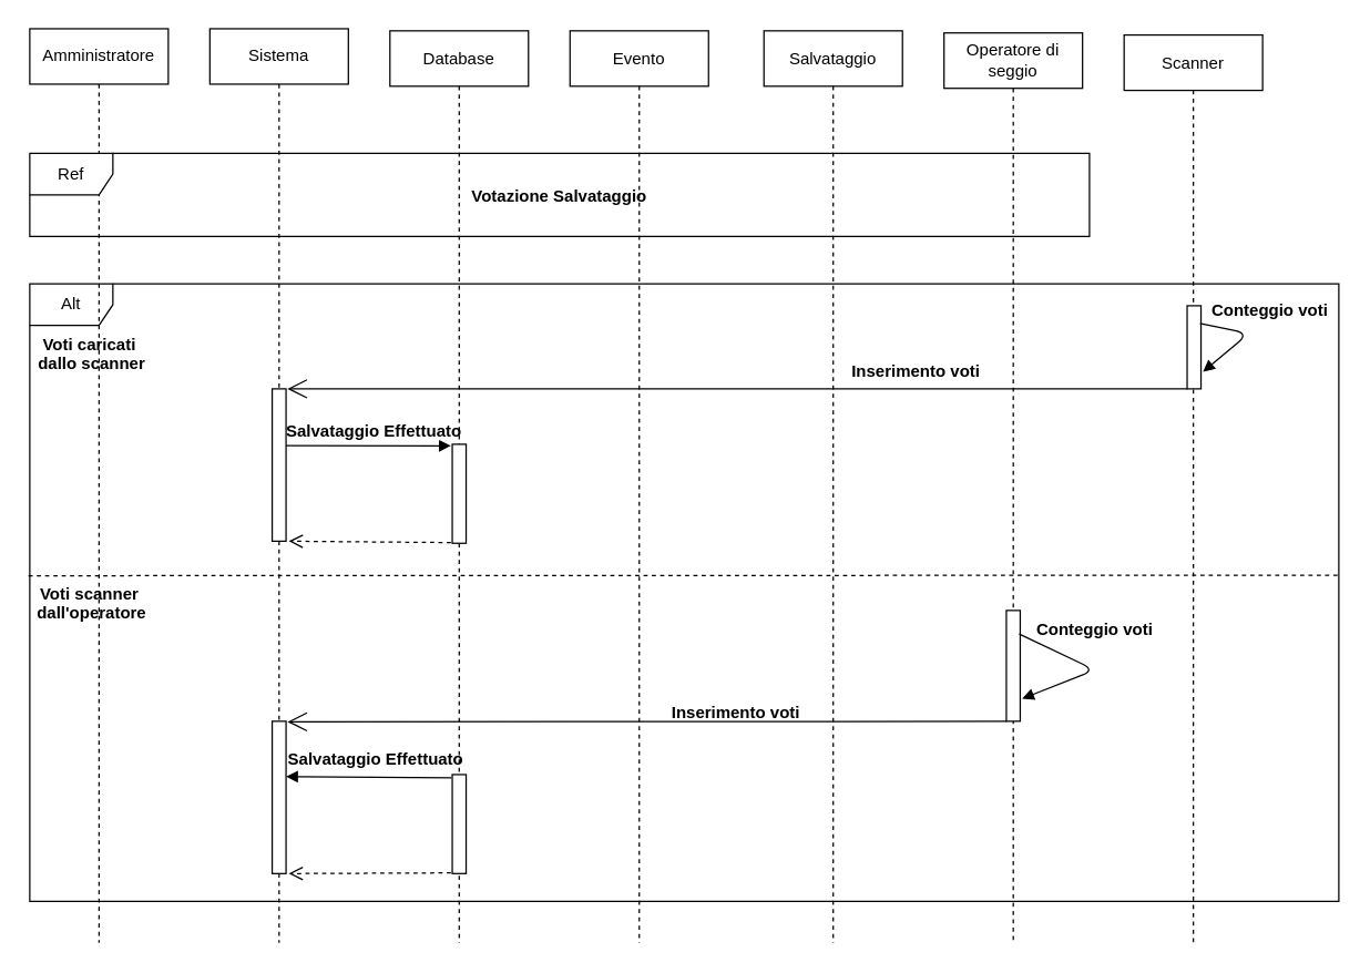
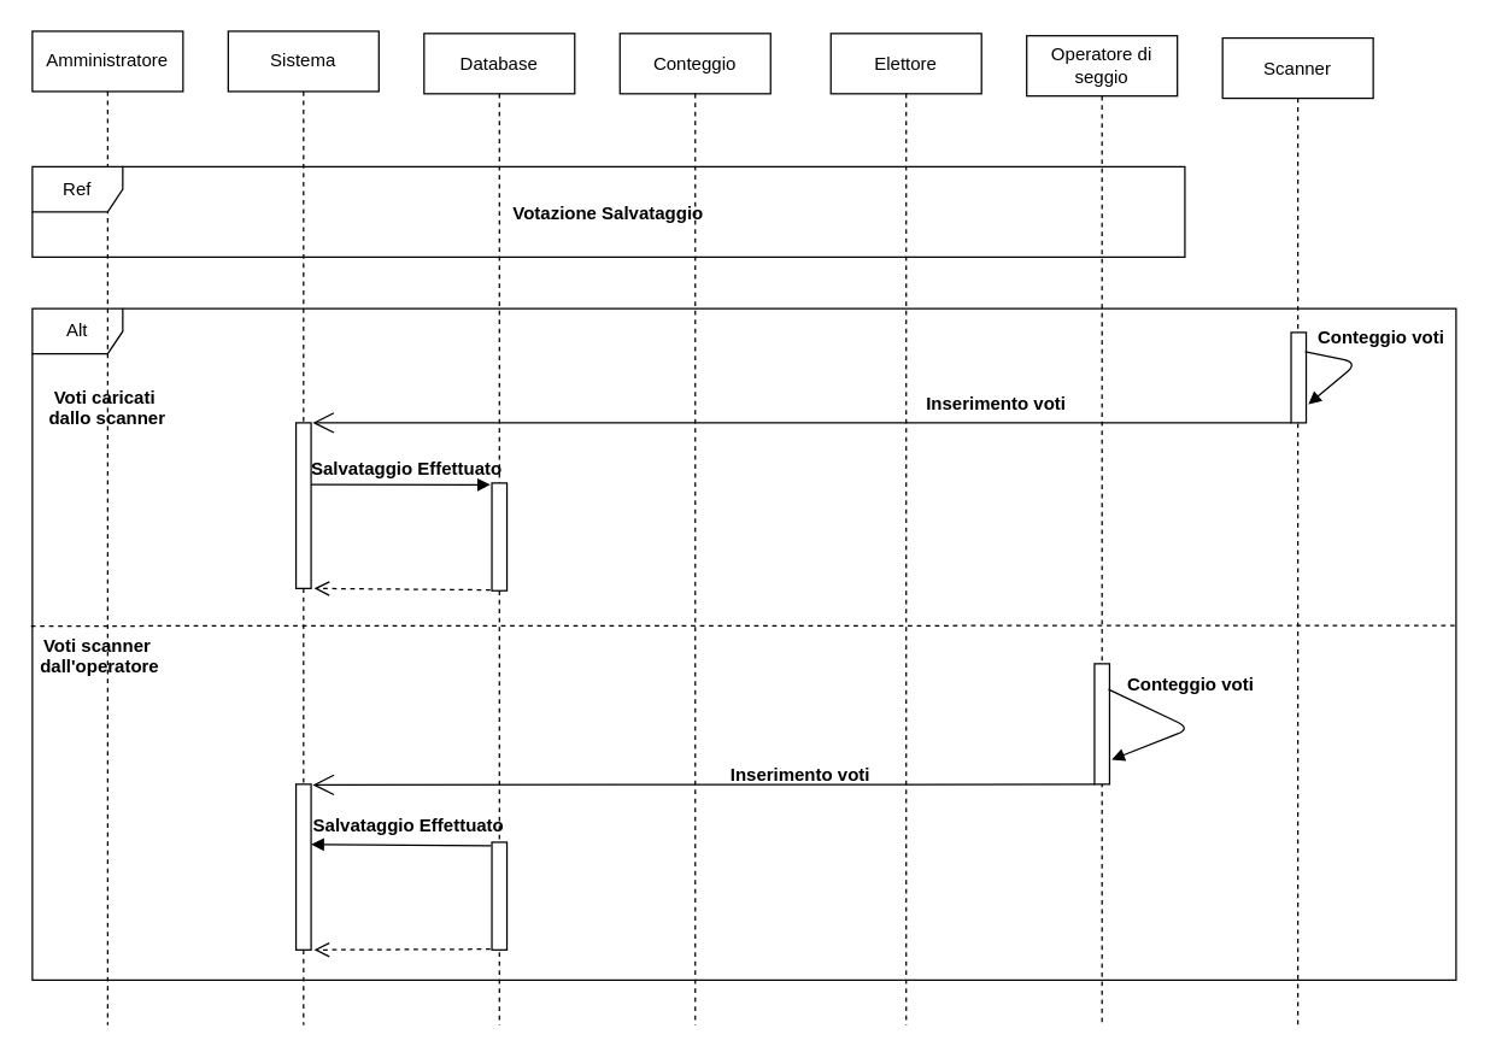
  <mxCell id="0" />
  <mxCell id="1" parent="0" />
  <mxCell id="2" value="Alt" style="shape=umlFrame;whiteSpace=wrap;html=1;" parent="1" vertex="1"><mxGeometry x="21" y="204.25" width="945" height="445.75" as="geometry" /></mxCell>
  <mxCell id="3" value="Amministratore" style="shape=umlLifeline;perimeter=lifelinePerimeter;whiteSpace=wrap;html=1;container=1;collapsible=0;recursiveResize=0;outlineConnect=0;" parent="1" vertex="1"><mxGeometry x="21" y="20" width="100" height="660" as="geometry" /></mxCell>
  <mxCell id="4" value="Sistema" style="shape=umlLifeline;perimeter=lifelinePerimeter;whiteSpace=wrap;html=1;container=1;collapsible=0;recursiveResize=0;outlineConnect=0;" parent="1" vertex="1"><mxGeometry x="151" y="20" width="100" height="660" as="geometry" /></mxCell>
  <mxCell id="5" value="" style="html=1;points=[];perimeter=orthogonalPerimeter;" vertex="1" parent="4"><mxGeometry x="45" y="260" width="10" height="110" as="geometry" /></mxCell>
  <mxCell id="6" value="" style="html=1;points=[];perimeter=orthogonalPerimeter;" vertex="1" parent="4"><mxGeometry x="45" y="500" width="10" height="110" as="geometry" /></mxCell>
- <mxCell id="7" value="Evento" style="shape=umlLifeline;perimeter=lifelinePerimeter;whiteSpace=wrap;html=1;container=1;collapsible=0;recursiveResize=0;outlineConnect=0;" parent="1" vertex="1"><mxGeometry x="411" y="21.5" width="100" height="658.5" as="geometry" /></mxCell>
- <mxCell id="8" value="Salvataggio" style="shape=umlLifeline;perimeter=lifelinePerimeter;whiteSpace=wrap;html=1;container=1;collapsible=0;recursiveResize=0;outlineConnect=0;" parent="1" vertex="1"><mxGeometry x="551" y="21.5" width="100" height="658.5" as="geometry" /></mxCell>
+ <mxCell id="7" value="Conteggio" style="shape=umlLifeline;perimeter=lifelinePerimeter;whiteSpace=wrap;html=1;container=1;collapsible=0;recursiveResize=0;outlineConnect=0;" parent="1" vertex="1"><mxGeometry x="411" y="21.5" width="100" height="658.5" as="geometry" /></mxCell>
+ <mxCell id="8" value="Elettore" style="shape=umlLifeline;perimeter=lifelinePerimeter;whiteSpace=wrap;html=1;container=1;collapsible=0;recursiveResize=0;outlineConnect=0;" parent="1" vertex="1"><mxGeometry x="551" y="21.5" width="100" height="658.5" as="geometry" /></mxCell>
  <mxCell id="9" value="Operatore di seggio" style="shape=umlLifeline;perimeter=lifelinePerimeter;whiteSpace=wrap;html=1;container=1;collapsible=0;recursiveResize=0;outlineConnect=0;" parent="1" vertex="1"><mxGeometry x="681" y="23" width="100" height="657" as="geometry" /></mxCell>
  <mxCell id="10" value="" style="html=1;points=[];perimeter=orthogonalPerimeter;" parent="9" vertex="1"><mxGeometry x="45" y="417" width="10" height="80" as="geometry" /></mxCell>
  <mxCell id="11" value="" style="html=1;verticalAlign=bottom;endArrow=block;exitX=0.929;exitY=0.213;exitDx=0;exitDy=0;exitPerimeter=0;entryX=1.143;entryY=0.796;entryDx=0;entryDy=0;entryPerimeter=0;" parent="9" source="10" target="10" edge="1"><mxGeometry width="80" relative="1" as="geometry"><mxPoint x="9.06" y="440" as="sourcePoint" /><mxPoint x="79.06" y="450" as="targetPoint" /><Array as="points"><mxPoint x="109.06" y="460" /></Array></mxGeometry></mxCell>
  <mxCell id="12" value="Ref" style="shape=umlFrame;whiteSpace=wrap;html=1;" parent="1" vertex="1"><mxGeometry x="21" y="110" width="765" height="60" as="geometry" /></mxCell>
  <mxCell id="13" value="Votazione Salvataggio" style="text;align=center;fontStyle=1;verticalAlign=middle;spacingLeft=3;spacingRight=3;strokeColor=none;rotatable=0;points=[[0,0.5],[1,0.5]];portConstraint=eastwest;" parent="1" vertex="1"><mxGeometry x="313.5" y="127" width="180" height="26" as="geometry" /></mxCell>
  <mxCell id="14" value="Scanner" style="shape=umlLifeline;perimeter=lifelinePerimeter;whiteSpace=wrap;html=1;container=1;collapsible=0;recursiveResize=0;outlineConnect=0;" parent="1" vertex="1"><mxGeometry y="24.5" width="100" height="655.5" as="geometry" x="811" /></mxCell>
  <mxCell id="15" value="Inserimento voti" style="text;align=center;fontStyle=1;verticalAlign=middle;spacingLeft=3;spacingRight=3;strokeColor=none;rotatable=0;points=[[0,0.5],[1,0.5]];portConstraint=eastwest;" parent="1" vertex="1"><mxGeometry x="481" y="500" width="100" height="26" as="geometry" /></mxCell>
  <mxCell id="16" value="Conteggio voti" style="text;align=center;fontStyle=1;verticalAlign=middle;spacingLeft=3;spacingRight=3;strokeColor=none;rotatable=0;points=[[0,0.5],[1,0.5]];portConstraint=eastwest;" parent="1" vertex="1"><mxGeometry x="740.06" y="440" width="100" height="26" as="geometry" /></mxCell>
  <mxCell id="17" value="" style="endArrow=open;endFill=1;endSize=12;html=1;exitX=0.023;exitY=1.001;exitDx=0;exitDy=0;exitPerimeter=0;entryX=1.106;entryY=0.004;entryDx=0;entryDy=0;entryPerimeter=0;" parent="1" source="10" edge="1" target="6"><mxGeometry width="160" relative="1" as="geometry"><mxPoint x="530.06" y="390" as="sourcePoint" /><mxPoint x="199.384" y="520.08" as="targetPoint" /></mxGeometry></mxCell>
- <mxCell id="18" value="Voti caricati &#10;dallo scanner" style="text;align=center;fontStyle=1;verticalAlign=middle;spacingLeft=3;spacingRight=3;strokeColor=none;rotatable=0;points=[[0,0.5],[1,0.5]];portConstraint=eastwest;" parent="1" vertex="1"><mxGeometry x="21" y="240" width="90" height="29" as="geometry" /></mxCell>
+ <mxCell id="18" value="Voti caricati &#10;dallo scanner" style="text;align=center;fontStyle=1;verticalAlign=middle;spacingLeft=3;spacingRight=3;strokeColor=none;rotatable=0;points=[[0,0.5],[1,0.5]];portConstraint=eastwest;" parent="1" vertex="1"><mxGeometry x="26" y="255" width="90" height="29" as="geometry" /></mxCell>
  <mxCell id="19" value="Inserimento voti" style="text;align=center;fontStyle=1;verticalAlign=middle;spacingLeft=3;spacingRight=3;strokeColor=none;rotatable=0;points=[[0,0.5],[1,0.5]];portConstraint=eastwest;" parent="1" vertex="1"><mxGeometry x="611" y="254" width="100" height="26" as="geometry" /></mxCell>
  <mxCell id="20" value="" style="endArrow=open;endFill=1;endSize=12;html=1;exitX=0.023;exitY=1.001;exitDx=0;exitDy=0;exitPerimeter=0;entryX=1.1;entryY=0;entryDx=0;entryDy=0;entryPerimeter=0;" parent="1" source="21" edge="1" target="5"><mxGeometry width="160" relative="1" as="geometry"><mxPoint x="531.5" y="190" as="sourcePoint" /><mxPoint x="351" y="280" as="targetPoint" /></mxGeometry></mxCell>
  <mxCell id="21" value="" style="html=1;points=[];perimeter=orthogonalPerimeter;" parent="1" vertex="1"><mxGeometry x="856.5" y="220" width="10" height="60" as="geometry" /></mxCell>
  <mxCell id="22" value="Conteggio voti" style="text;align=center;fontStyle=1;verticalAlign=middle;spacingLeft=3;spacingRight=3;strokeColor=none;rotatable=0;points=[[0,0.5],[1,0.5]];portConstraint=eastwest;" parent="1" vertex="1"><mxGeometry x="866.5" y="210" width="100" height="26" as="geometry" /></mxCell>
  <mxCell id="23" value="" style="html=1;verticalAlign=bottom;endArrow=block;exitX=0.929;exitY=0.213;exitDx=0;exitDy=0;exitPerimeter=0;entryX=1.143;entryY=0.796;entryDx=0;entryDy=0;entryPerimeter=0;" parent="1" source="21" target="21" edge="1"><mxGeometry width="80" relative="1" as="geometry"><mxPoint x="681.5" y="240" as="sourcePoint" /><mxPoint x="751.5" y="250" as="targetPoint" /><Array as="points"><mxPoint x="901" y="240" /></Array></mxGeometry></mxCell>
  <mxCell id="24" value="" style="endArrow=none;dashed=1;html=1;entryX=1.001;entryY=0.486;entryDx=0;entryDy=0;entryPerimeter=0;exitX=0;exitY=0.487;exitDx=0;exitDy=0;exitPerimeter=0;" parent="1" edge="1"><mxGeometry width="50" height="50" relative="1" as="geometry"><mxPoint x="20.06" y="414.943" as="sourcePoint" /><mxPoint x="966.005" y="414.593" as="targetPoint" /><Array as="points" /></mxGeometry></mxCell>
  <mxCell id="25" value="Database" style="shape=umlLifeline;perimeter=lifelinePerimeter;whiteSpace=wrap;html=1;container=1;collapsible=0;recursiveResize=0;outlineConnect=0;" vertex="1" parent="1"><mxGeometry x="281" y="21.5" width="100" height="658.5" as="geometry" /></mxCell>
  <mxCell id="26" value="" style="html=1;points=[];perimeter=orthogonalPerimeter;" vertex="1" parent="25"><mxGeometry x="45" y="298.5" width="10" height="71.5" as="geometry" /></mxCell>
  <mxCell id="27" value="" style="html=1;points=[];perimeter=orthogonalPerimeter;" vertex="1" parent="25"><mxGeometry x="45" y="537" width="10" height="71.5" as="geometry" /></mxCell>
  <mxCell id="28" value="" style="html=1;verticalAlign=bottom;endArrow=block;entryX=-0.1;entryY=0.016;entryDx=0;entryDy=0;entryPerimeter=0;" edge="1" parent="1" target="26"><mxGeometry width="80" relative="1" as="geometry"><mxPoint x="206" y="321" as="sourcePoint" /><mxPoint x="327" y="310" as="targetPoint" /><Array as="points" /></mxGeometry></mxCell>
  <mxCell id="29" value="Salvataggio Effettuato" style="text;align=center;fontStyle=1;verticalAlign=middle;spacingLeft=3;spacingRight=3;strokeColor=none;rotatable=0;points=[[0,0.5],[1,0.5]];portConstraint=eastwest;" vertex="1" parent="1"><mxGeometry x="211" y="297" width="117.5" height="26" as="geometry" /></mxCell>
  <mxCell id="30" value="" style="html=1;verticalAlign=bottom;endArrow=open;dashed=1;endSize=8;exitX=-0.1;exitY=0.993;exitDx=0;exitDy=0;exitPerimeter=0;entryX=1.2;entryY=1;entryDx=0;entryDy=0;entryPerimeter=0;" edge="1" parent="1" source="26" target="5"><mxGeometry relative="1" as="geometry"><mxPoint x="493.99" y="400" as="sourcePoint" /><mxPoint x="361" y="400.03" as="targetPoint" /></mxGeometry></mxCell>
  <mxCell id="31" value="Voti scanner &#10;dall'operatore" style="text;align=center;fontStyle=1;verticalAlign=middle;spacingLeft=3;spacingRight=3;strokeColor=none;rotatable=0;points=[[0,0.5],[1,0.5]];portConstraint=eastwest;" vertex="1" parent="1"><mxGeometry x="21" y="420" width="90" height="29" as="geometry" /></mxCell>
  <mxCell id="32" value="Salvataggio Effettuato" style="text;align=center;fontStyle=1;verticalAlign=middle;spacingLeft=3;spacingRight=3;strokeColor=none;rotatable=0;points=[[0,0.5],[1,0.5]];portConstraint=eastwest;" vertex="1" parent="1"><mxGeometry x="212.25" y="534" width="117.5" height="26" as="geometry" /></mxCell>
  <mxCell id="33" value="" style="html=1;verticalAlign=bottom;endArrow=open;dashed=1;endSize=8;exitX=-0.1;exitY=0.993;exitDx=0;exitDy=0;exitPerimeter=0;entryX=1.2;entryY=1;entryDx=0;entryDy=0;entryPerimeter=0;" edge="1" parent="1" source="27" target="6"><mxGeometry relative="1" as="geometry"><mxPoint x="497.74" y="640" as="sourcePoint" /><mxPoint x="364.75" y="640.03" as="targetPoint" /></mxGeometry></mxCell>
  <mxCell id="34" value="" style="html=1;verticalAlign=bottom;endArrow=block;exitX=-0.048;exitY=0.032;exitDx=0;exitDy=0;exitPerimeter=0;" edge="1" parent="1" source="27"><mxGeometry width="80" relative="1" as="geometry"><mxPoint x="219.75" y="402" as="sourcePoint" /><mxPoint x="206" y="560" as="targetPoint" /><Array as="points" /></mxGeometry></mxCell>
